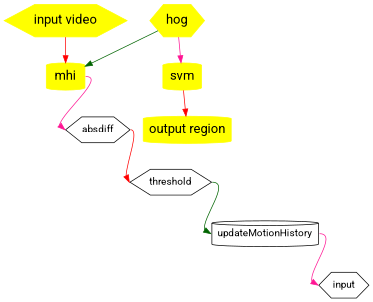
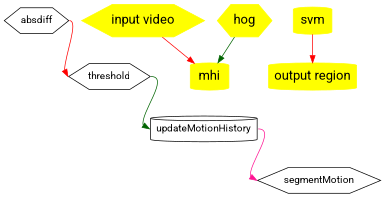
  digraph {
    fontname=Roboto
    node [fontname=Roboto shape=hexagon color=yellow fontsize=18 style=filled]
    edge [color=red fontname=Roboto]
    absdiff [color="" fontsize="" style=""]
    threshold [color="" fontsize="" style=""]
    updateMotionHistory [shape=cylinder color="" fontsize="" style=""]
-   segmentMotion [label=input color="" fontsize="" style=""]
+   segmentMotion [color="" fontsize="" style=""]
    n5 [label="input video"]
    mhi [shape=cylinder]
    hog
    svm [shape=cylinder]
    n9 [label="output region" shape=cylinder]
    subgraph sub_1 {
      absdiff
      threshold
      updateMotionHistory
      segmentMotion
    }
    absdiff -> threshold [headport=w tailport=e]
    threshold -> updateMotionHistory [color=darkgreen headport=w tailport=e]
    updateMotionHistory -> segmentMotion [color=deeppink headport=w tailport=e]
    n5 -> mhi
-   mhi -> absdiff [color=deeppink headport=w tailport=e]
    hog -> mhi [color=darkgreen]
-   hog -> svm [color=deeppink]
    svm -> n9
  }
